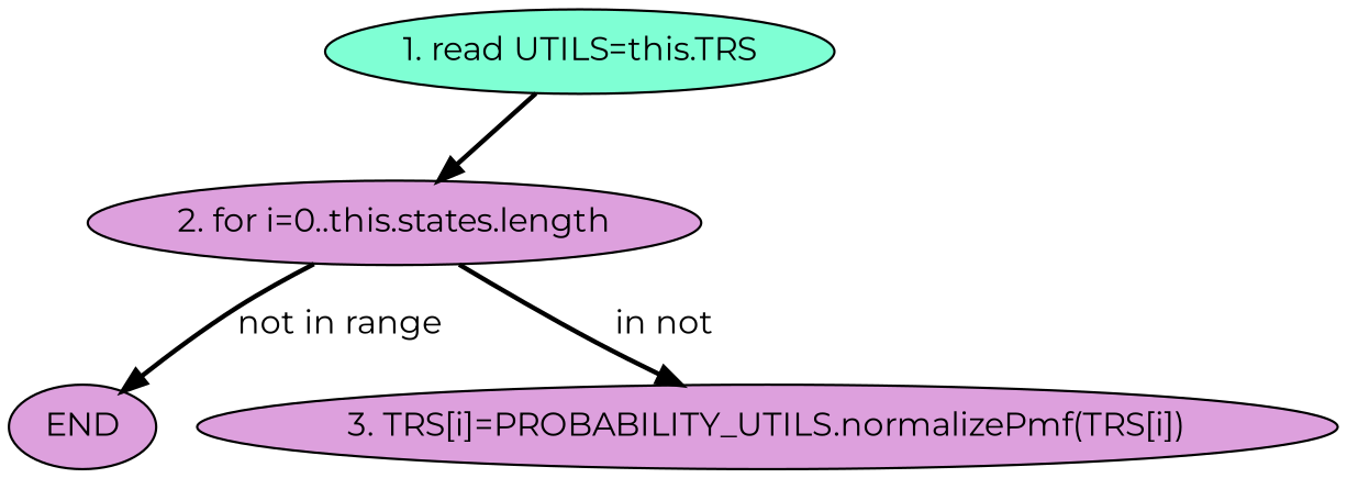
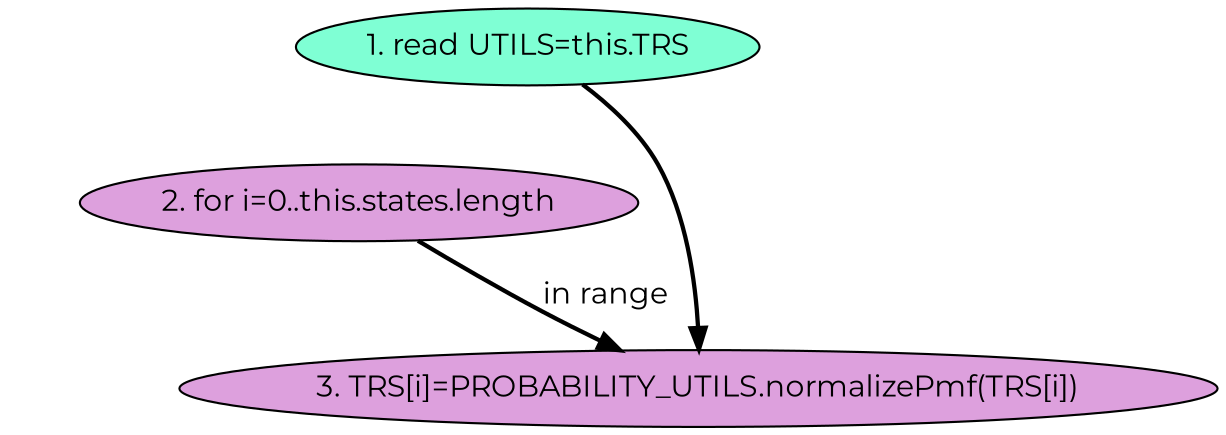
  digraph {
    fontname=Montserrat
    node [fillcolor=plum fontname=Montserrat style=filled]
    edge [fontname=Montserrat style=bold]
    n1 [fillcolor=aquamarine label="1. read UTILS=this.TRS"]
    n2 [label="2. for i=0..this.states.length"]
    n3 [label="3. TRS[i]=PROBABILITY_UTILS.normalizePmf(TRS[i])"]
-   END
-   n1 -> n2
-   n2 -> n3 [label="in not"]
-   n2 -> END [label="not in range"]
+   n1 -> n3
+   n2 -> n3 [label="in range"]
  }
